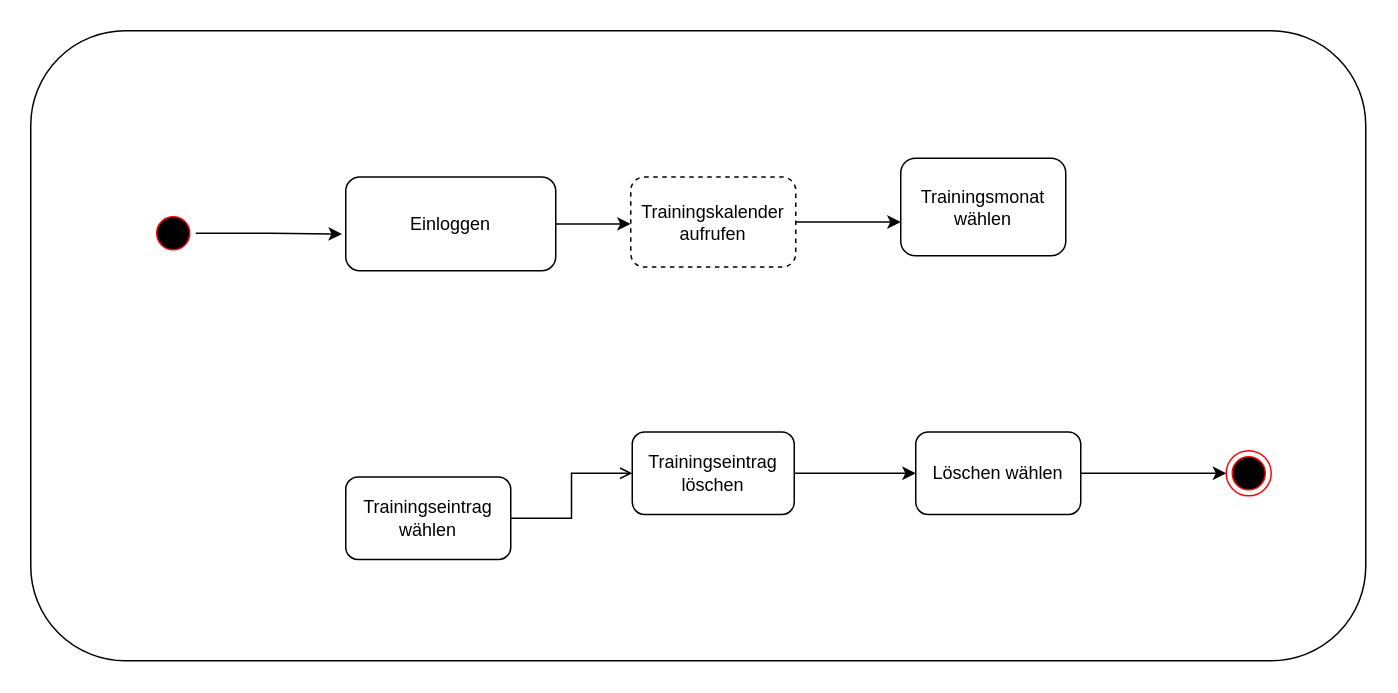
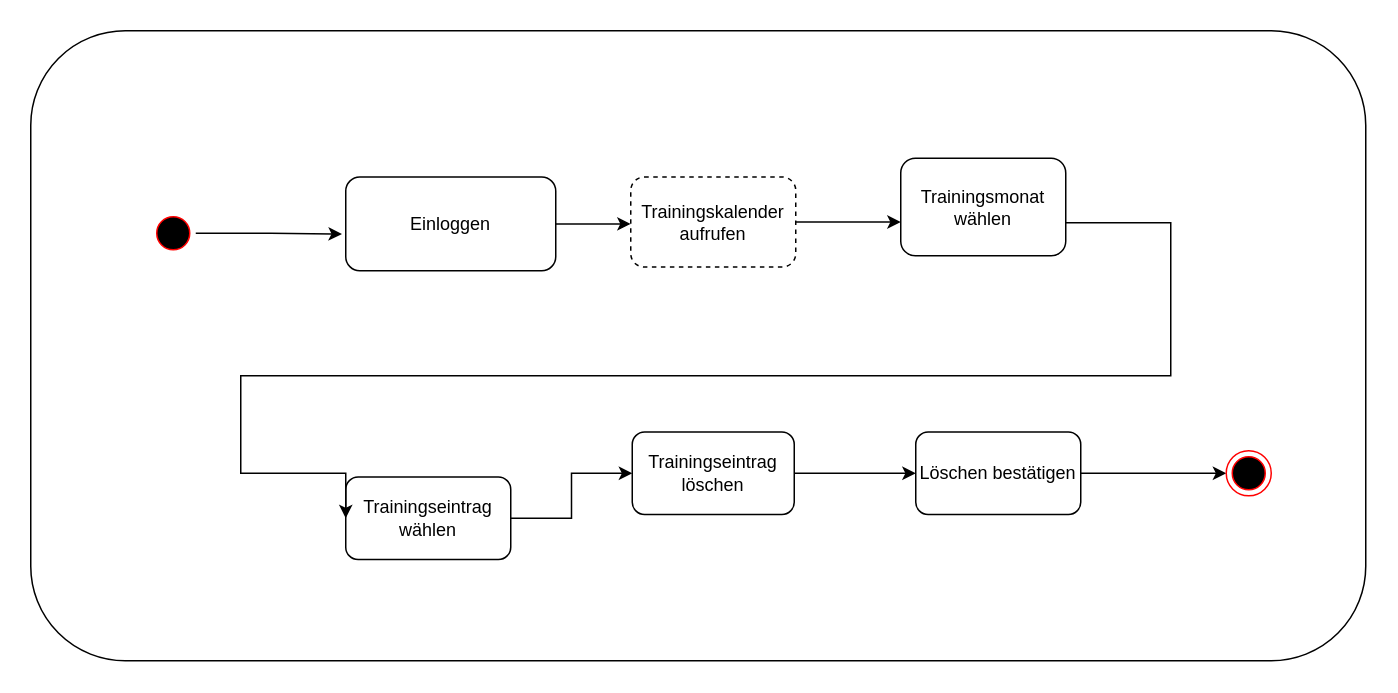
  <mxCell id="0" />
  <mxCell id="1" parent="0" />
  <mxCell id="2" value="" style="rounded=1;whiteSpace=wrap;html=1;" parent="1" vertex="1"><mxGeometry x="370" y="280" width="120" height="60" as="geometry" /></mxCell>
  <mxCell id="3" value="" style="rounded=1;whiteSpace=wrap;html=1;" parent="1" vertex="1"><mxGeometry y="20" width="890" height="420" as="geometry" x="20" /></mxCell>
  <mxCell id="4" style="edgeStyle=orthogonalEdgeStyle;rounded=0;orthogonalLoop=1;jettySize=auto;html=1;entryX=-0.018;entryY=0.608;entryDx=0;entryDy=0;entryPerimeter=0;" edge="1" parent="1" source="5" target="11"><mxGeometry relative="1" as="geometry" /></mxCell>
  <mxCell id="5" value="" style="ellipse;html=1;shape=startState;fillColor=#000000;strokeColor=#ff0000;" parent="1" vertex="1"><mxGeometry x="100" y="140" width="30" height="30" as="geometry" /></mxCell>
- <mxCell id="6" style="edgeStyle=orthogonalEdgeStyle;rounded=0;orthogonalLoop=1;jettySize=auto;html=1;entryX=0;entryY=0.5;entryDx=0;entryDy=0;endArrow=open;" parent="1" source="7" target="15" edge="1"><mxGeometry relative="1" as="geometry" /></mxCell>
+ <mxCell id="6" style="edgeStyle=orthogonalEdgeStyle;rounded=0;orthogonalLoop=1;jettySize=auto;html=1;entryX=0;entryY=0.5;entryDx=0;entryDy=0;" parent="1" source="7" target="15" edge="1"><mxGeometry relative="1" as="geometry" /></mxCell>
  <mxCell id="7" value="&lt;div&gt;Trainingseintrag&lt;/div&gt;&lt;div&gt;wählen&lt;br&gt;&lt;/div&gt;" style="rounded=1;whiteSpace=wrap;html=1;" parent="1" vertex="1"><mxGeometry x="230" y="317.5" width="110" height="55" as="geometry" /></mxCell>
+ <mxCell id="8" style="edgeStyle=orthogonalEdgeStyle;rounded=0;orthogonalLoop=1;jettySize=auto;html=1;entryX=0;entryY=0.5;entryDx=0;entryDy=0;" parent="1" source="9" target="7" edge="1"><mxGeometry relative="1" as="geometry"><mxPoint x="89" y="361.08" as="targetPoint" /><Array as="points"><mxPoint x="780" y="148" /><mxPoint x="780" y="250" /><mxPoint x="160" y="250" /><mxPoint x="160" y="315" /></Array></mxGeometry></mxCell>
  <mxCell id="9" value="Trainingsmonat wählen" style="rounded=1;whiteSpace=wrap;html=1;" parent="1" vertex="1"><mxGeometry x="600" y="105" width="110" height="65" as="geometry" /></mxCell>
  <mxCell id="10" style="edgeStyle=orthogonalEdgeStyle;rounded=0;orthogonalLoop=1;jettySize=auto;html=1;" parent="1" source="11" target="13" edge="1"><mxGeometry relative="1" as="geometry"><Array as="points"><mxPoint x="460" y="158" /><mxPoint x="460" y="158" /></Array></mxGeometry></mxCell>
  <mxCell id="11" value="Einloggen" style="rounded=1;whiteSpace=wrap;html=1;" parent="1" vertex="1"><mxGeometry x="230" y="117.5" width="140" height="62.5" as="geometry" /></mxCell>
  <mxCell id="12" style="edgeStyle=orthogonalEdgeStyle;rounded=0;orthogonalLoop=1;jettySize=auto;html=1;" parent="1" source="13" target="9" edge="1"><mxGeometry relative="1" as="geometry"><Array as="points"><mxPoint x="630" y="155" /><mxPoint x="630" y="155" /></Array></mxGeometry></mxCell>
  <mxCell id="13" value="&lt;div&gt;Trainingskalender&lt;/div&gt;&lt;div&gt;aufrufen&lt;br&gt;&lt;/div&gt;" style="rounded=1;whiteSpace=wrap;html=1;dashed=1;" parent="1" vertex="1"><mxGeometry x="420" y="117.5" width="110" height="60" as="geometry" /></mxCell>
  <mxCell id="14" style="edgeStyle=orthogonalEdgeStyle;rounded=0;orthogonalLoop=1;jettySize=auto;html=1;" parent="1" source="15" target="17" edge="1"><mxGeometry relative="1" as="geometry" /></mxCell>
  <mxCell id="15" value="&lt;div&gt;&lt;br&gt;&lt;/div&gt;&lt;div&gt;Trainingseintrag löschen&lt;/div&gt;&lt;div&gt;&lt;br&gt;&lt;/div&gt;" style="rounded=1;whiteSpace=wrap;html=1;" parent="1" vertex="1"><mxGeometry x="421" y="287.5" width="108" height="55" as="geometry" /></mxCell>
  <mxCell id="16" style="edgeStyle=orthogonalEdgeStyle;rounded=0;orthogonalLoop=1;jettySize=auto;html=1;" edge="1" parent="1" source="17" target="18"><mxGeometry relative="1" as="geometry" /></mxCell>
- <mxCell id="17" value="Löschen wählen" style="rounded=1;whiteSpace=wrap;html=1;" parent="1" vertex="1"><mxGeometry x="610" y="287.5" width="110" height="55" as="geometry" /></mxCell>
+ <mxCell id="17" value="Löschen bestätigen" style="rounded=1;whiteSpace=wrap;html=1;" parent="1" vertex="1"><mxGeometry x="610" y="287.5" width="110" height="55" as="geometry" /></mxCell>
  <mxCell id="18" value="" style="ellipse;html=1;shape=endState;fillColor=#000000;strokeColor=#ff0000;" parent="1" vertex="1"><mxGeometry x="817" y="300" width="30" height="30" as="geometry" /></mxCell>
